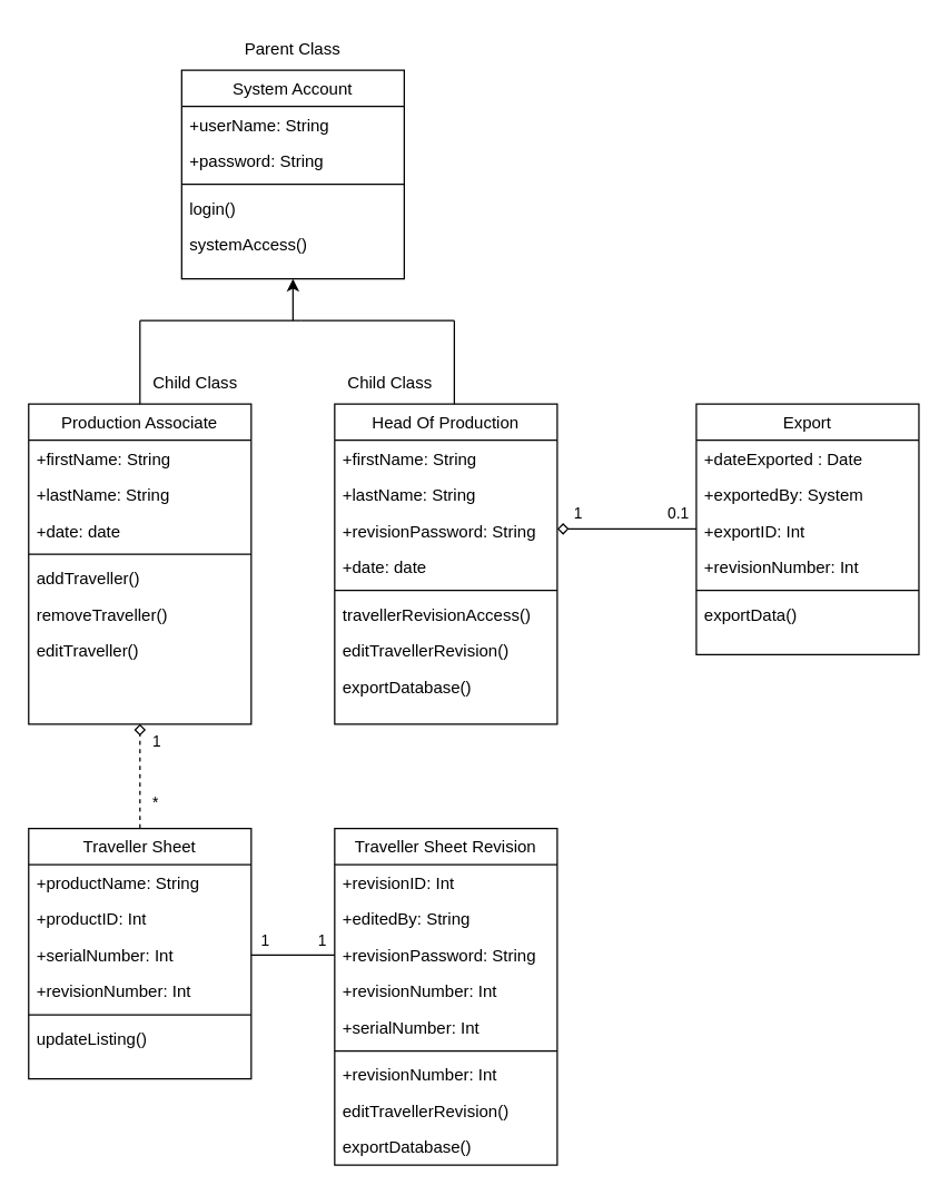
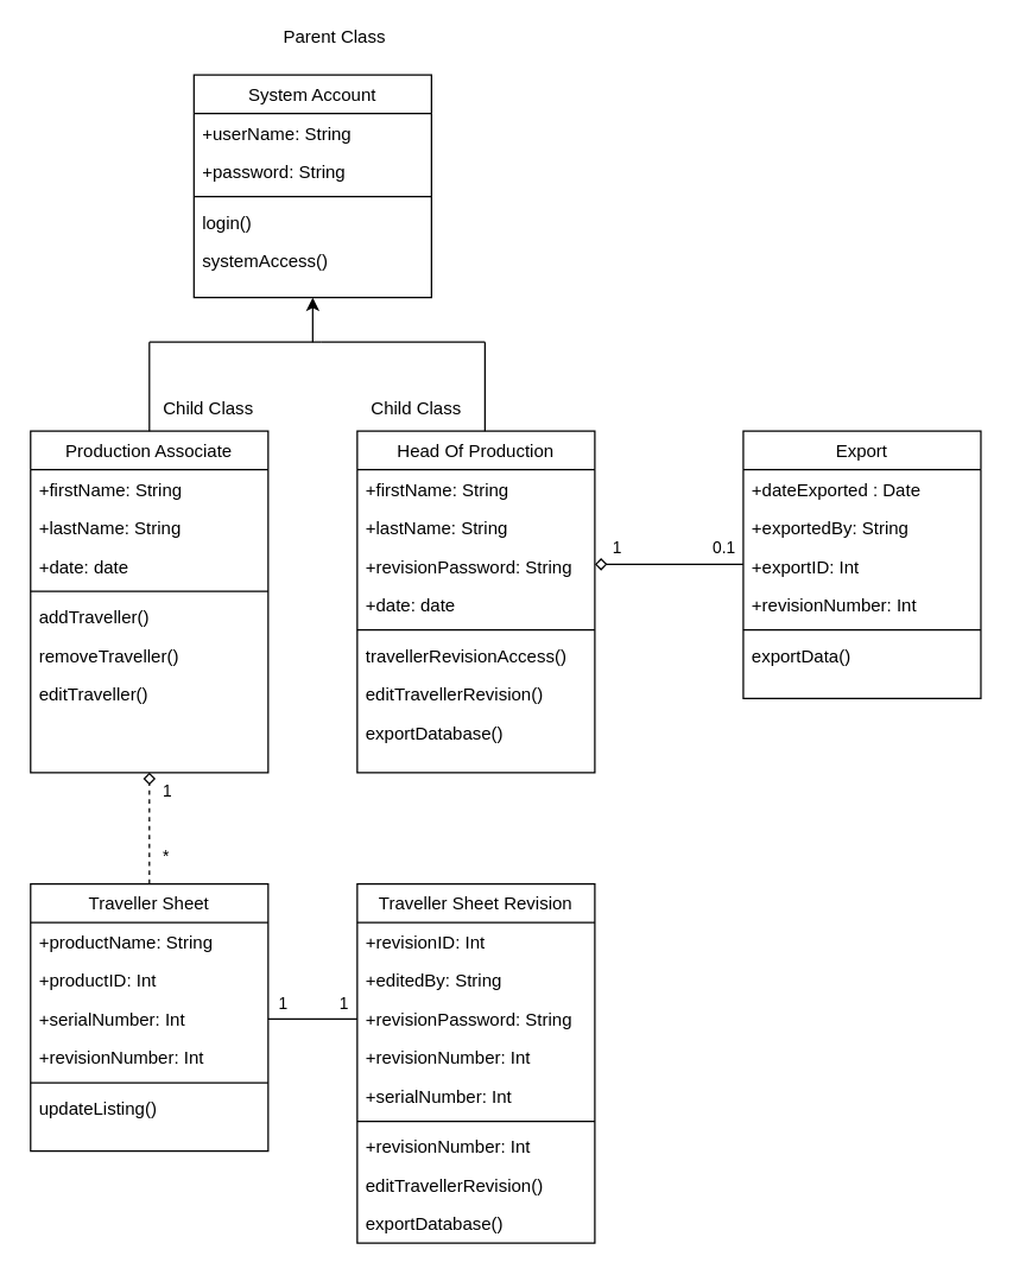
  <mxCell id="0" />
  <mxCell id="1" parent="0" />
  <mxCell id="2" value="System Account" style="swimlane;fontStyle=0;align=center;verticalAlign=top;childLayout=stackLayout;horizontal=1;startSize=26;horizontalStack=0;resizeParent=1;resizeLast=0;collapsible=1;marginBottom=0;rounded=0;shadow=0;strokeWidth=1;" parent="1" vertex="1"><mxGeometry x="130" y="50" width="160" height="150" as="geometry"><mxRectangle x="550" y="140" width="160" height="26" as="alternateBounds" /></mxGeometry></mxCell>
  <mxCell id="3" value="+userName: String" style="text;align=left;verticalAlign=top;spacingLeft=4;spacingRight=4;overflow=hidden;rotatable=0;points=[[0,0.5],[1,0.5]];portConstraint=eastwest;" parent="2" vertex="1"><mxGeometry y="26" width="160" height="26" as="geometry" /></mxCell>
  <mxCell id="4" value="+password: String" style="text;align=left;verticalAlign=top;spacingLeft=4;spacingRight=4;overflow=hidden;rotatable=0;points=[[0,0.5],[1,0.5]];portConstraint=eastwest;rounded=0;shadow=0;html=0;" parent="2" vertex="1"><mxGeometry y="52" width="160" height="26" as="geometry" /></mxCell>
  <mxCell id="5" value="" style="line;html=1;strokeWidth=1;align=left;verticalAlign=middle;spacingTop=-1;spacingLeft=3;spacingRight=3;rotatable=0;labelPosition=right;points=[];portConstraint=eastwest;" parent="2" vertex="1"><mxGeometry y="78" width="160" height="8" as="geometry" /></mxCell>
  <mxCell id="6" value="login()" style="text;align=left;verticalAlign=top;spacingLeft=4;spacingRight=4;overflow=hidden;rotatable=0;points=[[0,0.5],[1,0.5]];portConstraint=eastwest;" parent="2" vertex="1"><mxGeometry y="86" width="160" height="26" as="geometry" /></mxCell>
  <mxCell id="7" value="systemAccess()" style="text;align=left;verticalAlign=top;spacingLeft=4;spacingRight=4;overflow=hidden;rotatable=0;points=[[0,0.5],[1,0.5]];portConstraint=eastwest;" parent="2" vertex="1"><mxGeometry y="112" width="160" height="26" as="geometry" /></mxCell>
  <mxCell id="8" value="Production Associate" style="swimlane;fontStyle=0;align=center;verticalAlign=top;childLayout=stackLayout;horizontal=1;startSize=26;horizontalStack=0;resizeParent=1;resizeLast=0;collapsible=1;marginBottom=0;rounded=0;shadow=0;strokeWidth=1;" parent="1" vertex="1"><mxGeometry x="20" y="290" width="160" height="230" as="geometry"><mxRectangle x="550" y="140" width="160" height="26" as="alternateBounds" /></mxGeometry></mxCell>
  <mxCell id="9" value="+firstName: String" style="text;align=left;verticalAlign=top;spacingLeft=4;spacingRight=4;overflow=hidden;rotatable=0;points=[[0,0.5],[1,0.5]];portConstraint=eastwest;" parent="8" vertex="1"><mxGeometry y="26" width="160" height="26" as="geometry" /></mxCell>
  <mxCell id="10" value="+lastName: String" style="text;align=left;verticalAlign=top;spacingLeft=4;spacingRight=4;overflow=hidden;rotatable=0;points=[[0,0.5],[1,0.5]];portConstraint=eastwest;rounded=0;shadow=0;html=0;" parent="8" vertex="1"><mxGeometry y="52" width="160" height="26" as="geometry" /></mxCell>
  <mxCell id="11" value="+date: date" style="text;align=left;verticalAlign=top;spacingLeft=4;spacingRight=4;overflow=hidden;rotatable=0;points=[[0,0.5],[1,0.5]];portConstraint=eastwest;rounded=0;shadow=0;html=0;" parent="8" vertex="1"><mxGeometry y="78" width="160" height="26" as="geometry" /></mxCell>
  <mxCell id="12" value="" style="line;html=1;strokeWidth=1;align=left;verticalAlign=middle;spacingTop=-1;spacingLeft=3;spacingRight=3;rotatable=0;labelPosition=right;points=[];portConstraint=eastwest;" parent="8" vertex="1"><mxGeometry y="104" width="160" height="8" as="geometry" /></mxCell>
  <mxCell id="13" value="addTraveller()" style="text;align=left;verticalAlign=top;spacingLeft=4;spacingRight=4;overflow=hidden;rotatable=0;points=[[0,0.5],[1,0.5]];portConstraint=eastwest;" parent="8" vertex="1"><mxGeometry y="112" width="160" height="26" as="geometry" /></mxCell>
  <mxCell id="14" value="removeTraveller()" style="text;align=left;verticalAlign=top;spacingLeft=4;spacingRight=4;overflow=hidden;rotatable=0;points=[[0,0.5],[1,0.5]];portConstraint=eastwest;" parent="8" vertex="1"><mxGeometry y="138" width="160" height="26" as="geometry" /></mxCell>
  <mxCell id="15" value="editTraveller()" style="text;align=left;verticalAlign=top;spacingLeft=4;spacingRight=4;overflow=hidden;rotatable=0;points=[[0,0.5],[1,0.5]];portConstraint=eastwest;" parent="8" vertex="1"><mxGeometry y="164" width="160" height="26" as="geometry" /></mxCell>
  <mxCell id="16" value="Head Of Production" style="swimlane;fontStyle=0;align=center;verticalAlign=top;childLayout=stackLayout;horizontal=1;startSize=26;horizontalStack=0;resizeParent=1;resizeLast=0;collapsible=1;marginBottom=0;rounded=0;shadow=0;strokeWidth=1;" parent="1" vertex="1"><mxGeometry x="240" y="290" width="160" height="230" as="geometry"><mxRectangle x="550" y="140" width="160" height="26" as="alternateBounds" /></mxGeometry></mxCell>
  <mxCell id="17" value="+firstName: String" style="text;align=left;verticalAlign=top;spacingLeft=4;spacingRight=4;overflow=hidden;rotatable=0;points=[[0,0.5],[1,0.5]];portConstraint=eastwest;" parent="16" vertex="1"><mxGeometry y="26" width="160" height="26" as="geometry" /></mxCell>
  <mxCell id="18" value="+lastName: String" style="text;align=left;verticalAlign=top;spacingLeft=4;spacingRight=4;overflow=hidden;rotatable=0;points=[[0,0.5],[1,0.5]];portConstraint=eastwest;rounded=0;shadow=0;html=0;" parent="16" vertex="1"><mxGeometry y="52" width="160" height="26" as="geometry" /></mxCell>
  <mxCell id="19" value="+revisionPassword: String" style="text;align=left;verticalAlign=top;spacingLeft=4;spacingRight=4;overflow=hidden;rotatable=0;points=[[0,0.5],[1,0.5]];portConstraint=eastwest;rounded=0;shadow=0;html=0;" parent="16" vertex="1"><mxGeometry y="78" width="160" height="26" as="geometry" /></mxCell>
  <mxCell id="20" value="+date: date" style="text;align=left;verticalAlign=top;spacingLeft=4;spacingRight=4;overflow=hidden;rotatable=0;points=[[0,0.5],[1,0.5]];portConstraint=eastwest;rounded=0;shadow=0;html=0;" parent="16" vertex="1"><mxGeometry y="104" width="160" height="26" as="geometry" /></mxCell>
  <mxCell id="21" value="" style="line;html=1;strokeWidth=1;align=left;verticalAlign=middle;spacingTop=-1;spacingLeft=3;spacingRight=3;rotatable=0;labelPosition=right;points=[];portConstraint=eastwest;" parent="16" vertex="1"><mxGeometry y="130" width="160" height="8" as="geometry" /></mxCell>
  <mxCell id="22" value="travellerRevisionAccess()" style="text;align=left;verticalAlign=top;spacingLeft=4;spacingRight=4;overflow=hidden;rotatable=0;points=[[0,0.5],[1,0.5]];portConstraint=eastwest;" parent="16" vertex="1"><mxGeometry y="138" width="160" height="26" as="geometry" /></mxCell>
  <mxCell id="23" value="editTravellerRevision()" style="text;align=left;verticalAlign=top;spacingLeft=4;spacingRight=4;overflow=hidden;rotatable=0;points=[[0,0.5],[1,0.5]];portConstraint=eastwest;" parent="16" vertex="1"><mxGeometry y="164" width="160" height="26" as="geometry" /></mxCell>
  <mxCell id="24" value="exportDatabase()" style="text;align=left;verticalAlign=top;spacingLeft=4;spacingRight=4;overflow=hidden;rotatable=0;points=[[0,0.5],[1,0.5]];portConstraint=eastwest;" parent="16" vertex="1"><mxGeometry y="190" width="160" height="26" as="geometry" /></mxCell>
  <mxCell id="25" value="" style="endArrow=none;html=1;rounded=0;exitX=0.5;exitY=0;exitDx=0;exitDy=0;" parent="1" source="8" edge="1"><mxGeometry width="50" height="50" relative="1" as="geometry"><mxPoint x="26" y="260" as="sourcePoint" /><mxPoint x="100" y="230" as="targetPoint" /></mxGeometry></mxCell>
  <mxCell id="26" value="" style="endArrow=none;html=1;rounded=0;exitX=0.5;exitY=0;exitDx=0;exitDy=0;" parent="1" edge="1"><mxGeometry width="50" height="50" relative="1" as="geometry"><mxPoint x="326" y="290" as="sourcePoint" /><mxPoint x="326" y="230" as="targetPoint" /></mxGeometry></mxCell>
  <mxCell id="27" value="" style="endArrow=none;html=1;rounded=0;" parent="1" edge="1"><mxGeometry width="50" height="50" relative="1" as="geometry"><mxPoint x="216" y="230" as="sourcePoint" /><mxPoint x="326" y="230" as="targetPoint" /></mxGeometry></mxCell>
  <mxCell id="28" value="" style="endArrow=none;html=1;rounded=0;" parent="1" edge="1"><mxGeometry width="50" height="50" relative="1" as="geometry"><mxPoint x="100" y="230" as="sourcePoint" /><mxPoint x="216" y="230" as="targetPoint" /></mxGeometry></mxCell>
  <mxCell id="29" value="" style="endArrow=classic;html=1;rounded=0;entryX=0.5;entryY=1;entryDx=0;entryDy=0;" parent="1" target="2" edge="1"><mxGeometry width="50" height="50" relative="1" as="geometry"><mxPoint x="210" y="230" as="sourcePoint" /><mxPoint x="236" y="250" as="targetPoint" /></mxGeometry></mxCell>
  <mxCell id="30" value="Child Class" style="text;html=1;align=center;verticalAlign=middle;whiteSpace=wrap;rounded=0;" parent="1" vertex="1"><mxGeometry x="100" y="260" width="80" height="30" as="geometry" /></mxCell>
  <mxCell id="31" value="Child Class" style="text;html=1;align=center;verticalAlign=middle;whiteSpace=wrap;rounded=0;" parent="1" vertex="1"><mxGeometry x="240" y="260" width="80" height="30" as="geometry" /></mxCell>
  <mxCell id="32" value="Traveller Sheet" style="swimlane;fontStyle=0;align=center;verticalAlign=top;childLayout=stackLayout;horizontal=1;startSize=26;horizontalStack=0;resizeParent=1;resizeLast=0;collapsible=1;marginBottom=0;rounded=0;shadow=0;strokeWidth=1;" parent="1" vertex="1"><mxGeometry x="20" y="595" width="160" height="180" as="geometry"><mxRectangle x="550" y="140" width="160" height="26" as="alternateBounds" /></mxGeometry></mxCell>
  <mxCell id="33" value="+productName: String" style="text;align=left;verticalAlign=top;spacingLeft=4;spacingRight=4;overflow=hidden;rotatable=0;points=[[0,0.5],[1,0.5]];portConstraint=eastwest;" parent="32" vertex="1"><mxGeometry y="26" width="160" height="26" as="geometry" /></mxCell>
  <mxCell id="34" value="+productID: Int" style="text;align=left;verticalAlign=top;spacingLeft=4;spacingRight=4;overflow=hidden;rotatable=0;points=[[0,0.5],[1,0.5]];portConstraint=eastwest;rounded=0;shadow=0;html=0;" parent="32" vertex="1"><mxGeometry y="52" width="160" height="26" as="geometry" /></mxCell>
  <mxCell id="35" value="+serialNumber: Int" style="text;align=left;verticalAlign=top;spacingLeft=4;spacingRight=4;overflow=hidden;rotatable=0;points=[[0,0.5],[1,0.5]];portConstraint=eastwest;rounded=0;shadow=0;html=0;" parent="32" vertex="1"><mxGeometry y="78" width="160" height="26" as="geometry" /></mxCell>
  <mxCell id="36" value="+revisionNumber: Int" style="text;align=left;verticalAlign=top;spacingLeft=4;spacingRight=4;overflow=hidden;rotatable=0;points=[[0,0.5],[1,0.5]];portConstraint=eastwest;" parent="32" vertex="1"><mxGeometry y="104" width="160" height="26" as="geometry" /></mxCell>
  <mxCell id="37" value="" style="line;html=1;strokeWidth=1;align=left;verticalAlign=middle;spacingTop=-1;spacingLeft=3;spacingRight=3;rotatable=0;labelPosition=right;points=[];portConstraint=eastwest;" parent="32" vertex="1"><mxGeometry y="130" width="160" height="8" as="geometry" /></mxCell>
  <mxCell id="38" value="updateListing()" style="text;align=left;verticalAlign=top;spacingLeft=4;spacingRight=4;overflow=hidden;rotatable=0;points=[[0,0.5],[1,0.5]];portConstraint=eastwest;rounded=0;shadow=0;html=0;" parent="32" vertex="1"><mxGeometry y="138" width="160" height="26" as="geometry" /></mxCell>
  <mxCell id="39" value="Traveller Sheet Revision" style="swimlane;fontStyle=0;align=center;verticalAlign=top;childLayout=stackLayout;horizontal=1;startSize=26;horizontalStack=0;resizeParent=1;resizeLast=0;collapsible=1;marginBottom=0;rounded=0;shadow=0;strokeWidth=1;" parent="1" vertex="1"><mxGeometry x="240" y="595" width="160" height="242" as="geometry"><mxRectangle x="550" y="140" width="160" height="26" as="alternateBounds" /></mxGeometry></mxCell>
  <mxCell id="40" value="+revisionID: Int" style="text;align=left;verticalAlign=top;spacingLeft=4;spacingRight=4;overflow=hidden;rotatable=0;points=[[0,0.5],[1,0.5]];portConstraint=eastwest;" parent="39" vertex="1"><mxGeometry y="26" width="160" height="26" as="geometry" /></mxCell>
  <mxCell id="41" value="+editedBy: String" style="text;align=left;verticalAlign=top;spacingLeft=4;spacingRight=4;overflow=hidden;rotatable=0;points=[[0,0.5],[1,0.5]];portConstraint=eastwest;rounded=0;shadow=0;html=0;" parent="39" vertex="1"><mxGeometry y="52" width="160" height="26" as="geometry" /></mxCell>
  <mxCell id="42" value="+revisionPassword: String" style="text;align=left;verticalAlign=top;spacingLeft=4;spacingRight=4;overflow=hidden;rotatable=0;points=[[0,0.5],[1,0.5]];portConstraint=eastwest;rounded=0;shadow=0;html=0;" parent="39" vertex="1"><mxGeometry y="78" width="160" height="26" as="geometry" /></mxCell>
  <mxCell id="43" value="+revisionNumber: Int" style="text;align=left;verticalAlign=top;spacingLeft=4;spacingRight=4;overflow=hidden;rotatable=0;points=[[0,0.5],[1,0.5]];portConstraint=eastwest;" parent="39" vertex="1"><mxGeometry y="104" width="160" height="26" as="geometry" /></mxCell>
  <mxCell id="44" value="+serialNumber: Int" style="text;align=left;verticalAlign=top;spacingLeft=4;spacingRight=4;overflow=hidden;rotatable=0;points=[[0,0.5],[1,0.5]];portConstraint=eastwest;rounded=0;shadow=0;html=0;" parent="39" vertex="1"><mxGeometry y="130" width="160" height="26" as="geometry" /></mxCell>
  <mxCell id="45" value="" style="line;html=1;strokeWidth=1;align=left;verticalAlign=middle;spacingTop=-1;spacingLeft=3;spacingRight=3;rotatable=0;labelPosition=right;points=[];portConstraint=eastwest;" parent="39" vertex="1"><mxGeometry y="156" width="160" height="8" as="geometry" /></mxCell>
  <mxCell id="46" value="+revisionNumber: Int" style="text;align=left;verticalAlign=top;spacingLeft=4;spacingRight=4;overflow=hidden;rotatable=0;points=[[0,0.5],[1,0.5]];portConstraint=eastwest;rounded=0;shadow=0;html=0;" parent="39" vertex="1"><mxGeometry y="164" width="160" height="26" as="geometry" /></mxCell>
  <mxCell id="47" value="editTravellerRevision()" style="text;align=left;verticalAlign=top;spacingLeft=4;spacingRight=4;overflow=hidden;rotatable=0;points=[[0,0.5],[1,0.5]];portConstraint=eastwest;" parent="39" vertex="1"><mxGeometry y="190" width="160" height="26" as="geometry" /></mxCell>
  <mxCell id="48" value="exportDatabase()" style="text;align=left;verticalAlign=top;spacingLeft=4;spacingRight=4;overflow=hidden;rotatable=0;points=[[0,0.5],[1,0.5]];portConstraint=eastwest;" parent="39" vertex="1"><mxGeometry y="216" width="160" height="26" as="geometry" /></mxCell>
  <mxCell id="49" value="" style="endArrow=diamond;html=1;rounded=0;exitX=0.5;exitY=0;exitDx=0;exitDy=0;entryX=0.5;entryY=1;entryDx=0;entryDy=0;endFill=0;dashed=1;" parent="1" source="32" target="8" edge="1"><mxGeometry width="50" height="50" relative="1" as="geometry"><mxPoint x="99" y="590" as="sourcePoint" /><mxPoint x="100" y="540" as="targetPoint" /></mxGeometry></mxCell>
  <mxCell id="50" value="1" style="edgeLabel;html=1;align=center;verticalAlign=middle;resizable=0;points=[];" parent="49" vertex="1" connectable="0"><mxGeometry x="0.68" y="1" relative="1" as="geometry"><mxPoint x="12" as="offset" /></mxGeometry></mxCell>
  <mxCell id="51" value="*" style="edgeLabel;html=1;align=center;verticalAlign=middle;resizable=0;points=[];" parent="49" vertex="1" connectable="0"><mxGeometry x="-0.577" y="-2" relative="1" as="geometry"><mxPoint x="8" y="-3" as="offset" /></mxGeometry></mxCell>
  <mxCell id="52" value="" style="endArrow=none;html=1;rounded=0;exitX=1;exitY=0.5;exitDx=0;exitDy=0;entryX=0;entryY=0.5;entryDx=0;entryDy=0;" parent="1" source="35" target="42" edge="1"><mxGeometry width="50" height="50" relative="1" as="geometry"><mxPoint x="190" y="710" as="sourcePoint" /><mxPoint x="240" y="710" as="targetPoint" /></mxGeometry></mxCell>
  <mxCell id="53" value="1" style="edgeLabel;html=1;align=center;verticalAlign=middle;resizable=0;points=[];" parent="52" vertex="1" connectable="0"><mxGeometry x="-0.705" y="1" relative="1" as="geometry"><mxPoint y="-10" as="offset" /></mxGeometry></mxCell>
  <mxCell id="54" value="1" style="edgeLabel;html=1;align=center;verticalAlign=middle;resizable=0;points=[];" parent="52" vertex="1" connectable="0"><mxGeometry x="0.676" y="-2" relative="1" as="geometry"><mxPoint y="-13" as="offset" /></mxGeometry></mxCell>
- <mxCell id="55" value="Parent Class" style="text;html=1;align=center;verticalAlign=middle;whiteSpace=wrap;rounded=0;" parent="1" vertex="1"><mxGeometry x="170" y="20" width="80" height="30" as="geometry" /></mxCell>
+ <mxCell id="55" value="Parent Class" style="text;html=1;align=center;verticalAlign=middle;whiteSpace=wrap;rounded=0;" parent="1" vertex="1"><mxGeometry x="185" y="10" width="80" height="30" as="geometry" /></mxCell>
  <mxCell id="56" value="Export" style="swimlane;fontStyle=0;align=center;verticalAlign=top;childLayout=stackLayout;horizontal=1;startSize=26;horizontalStack=0;resizeParent=1;resizeLast=0;collapsible=1;marginBottom=0;rounded=0;shadow=0;strokeWidth=1;" parent="1" vertex="1"><mxGeometry x="500" y="290" width="160" height="180" as="geometry"><mxRectangle x="550" y="140" width="160" height="26" as="alternateBounds" /></mxGeometry></mxCell>
  <mxCell id="57" value="+dateExported : Date" style="text;align=left;verticalAlign=top;spacingLeft=4;spacingRight=4;overflow=hidden;rotatable=0;points=[[0,0.5],[1,0.5]];portConstraint=eastwest;" parent="56" vertex="1"><mxGeometry y="26" width="160" height="26" as="geometry" /></mxCell>
- <mxCell id="58" value="+exportedBy: System" style="text;align=left;verticalAlign=top;spacingLeft=4;spacingRight=4;overflow=hidden;rotatable=0;points=[[0,0.5],[1,0.5]];portConstraint=eastwest;rounded=0;shadow=0;html=0;" parent="56" vertex="1"><mxGeometry y="52" width="160" height="26" as="geometry" /></mxCell>
+ <mxCell id="58" value="+exportedBy: String" style="text;align=left;verticalAlign=top;spacingLeft=4;spacingRight=4;overflow=hidden;rotatable=0;points=[[0,0.5],[1,0.5]];portConstraint=eastwest;rounded=0;shadow=0;html=0;" parent="56" vertex="1"><mxGeometry y="52" width="160" height="26" as="geometry" /></mxCell>
  <mxCell id="59" value="+exportID: Int" style="text;align=left;verticalAlign=top;spacingLeft=4;spacingRight=4;overflow=hidden;rotatable=0;points=[[0,0.5],[1,0.5]];portConstraint=eastwest;rounded=0;shadow=0;html=0;" parent="56" vertex="1"><mxGeometry y="78" width="160" height="26" as="geometry" /></mxCell>
  <mxCell id="60" value="+revisionNumber: Int" style="text;align=left;verticalAlign=top;spacingLeft=4;spacingRight=4;overflow=hidden;rotatable=0;points=[[0,0.5],[1,0.5]];portConstraint=eastwest;" parent="56" vertex="1"><mxGeometry y="104" width="160" height="26" as="geometry" /></mxCell>
  <mxCell id="61" value="" style="line;html=1;strokeWidth=1;align=left;verticalAlign=middle;spacingTop=-1;spacingLeft=3;spacingRight=3;rotatable=0;labelPosition=right;points=[];portConstraint=eastwest;" parent="56" vertex="1"><mxGeometry y="130" width="160" height="8" as="geometry" /></mxCell>
  <mxCell id="62" value="exportData()" style="text;align=left;verticalAlign=top;spacingLeft=4;spacingRight=4;overflow=hidden;rotatable=0;points=[[0,0.5],[1,0.5]];portConstraint=eastwest;rounded=0;shadow=0;html=0;" parent="56" vertex="1"><mxGeometry y="138" width="160" height="26" as="geometry" /></mxCell>
  <mxCell id="63" value="" style="endArrow=none;html=1;rounded=0;entryX=0;entryY=0.5;entryDx=0;entryDy=0;exitX=1;exitY=0.5;exitDx=0;exitDy=0;startArrow=diamond;startFill=0;" parent="1" edge="1"><mxGeometry width="50" height="50" relative="1" as="geometry"><mxPoint x="400" y="379.71" as="sourcePoint" /><mxPoint x="500" y="379.71" as="targetPoint" /></mxGeometry></mxCell>
  <mxCell id="64" value="1" style="edgeLabel;html=1;align=center;verticalAlign=middle;resizable=0;points=[];" parent="63" vertex="1" connectable="0"><mxGeometry x="-0.724" y="-2" relative="1" as="geometry"><mxPoint y="-13" as="offset" /></mxGeometry></mxCell>
  <mxCell id="65" value="0.1" style="edgeLabel;html=1;align=center;verticalAlign=middle;resizable=0;points=[];" parent="63" vertex="1" connectable="0"><mxGeometry x="0.716" y="-2" relative="1" as="geometry"><mxPoint y="-13" as="offset" /></mxGeometry></mxCell>
